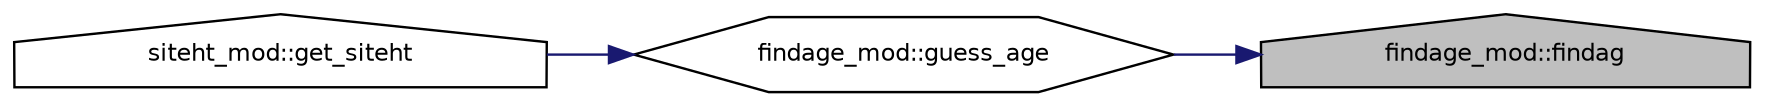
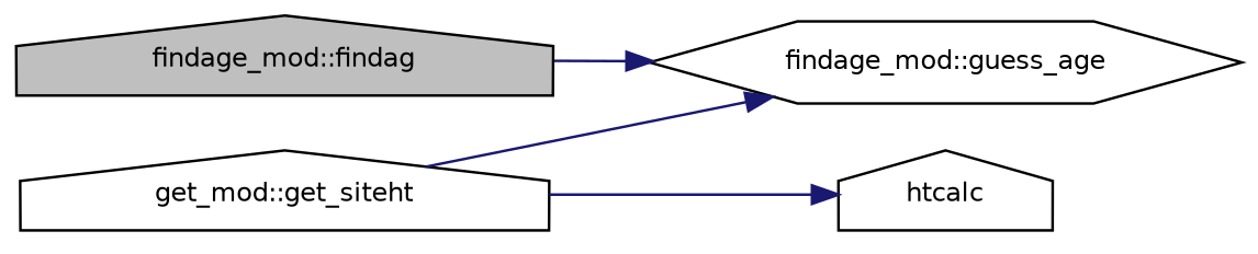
  digraph {
    rankdir=LR
    node [color=black fillcolor=white fontname=Helvetica fontsize=10 shape=house style=filled]
    edge [color=midnightblue fontname=Helvetica fontsize=10 labelfontname=Helvetica labelfontsize=10 style=solid]
    n1 [fillcolor=grey75 fontcolor=black height=0.2 label="findage_mod::findag" width=0.4]
    n2 [height=0.2 label="findage_mod::guess_age" shape=hexagon width=0.4]
-   n3 [height=0.2 label="siteht_mod::get_siteht" width=0.4]
-   n2 -> n1
+   n3 [height=0.2 label="get_mod::get_siteht" width=0.4]
+   n4 [height=0.2 label=htcalc width=0.4]
+   n1 -> n2
    n3 -> n2
+   n3 -> n4
  }
